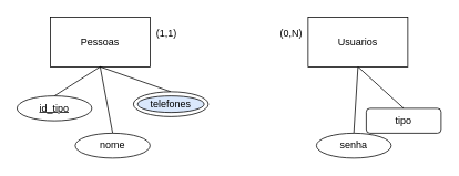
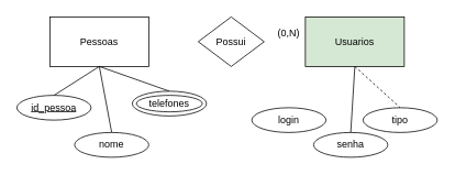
  <mxCell id="0" />
  <mxCell id="1" parent="0" />
  <mxCell id="2" value="Pessoas" style="rounded=0;whiteSpace=wrap;html=1;" parent="1" vertex="1"><mxGeometry x="60" y="20" width="120" height="60" as="geometry" /></mxCell>
- <mxCell id="3" style="rounded=0;orthogonalLoop=1;jettySize=auto;html=1;exitX=0.5;exitY=1;exitDx=0;exitDy=0;entryX=0.5;entryY=0;entryDx=0;entryDy=0;endArrow=none;endFill=0;" edge="1" parent="1" source="4" target="18"><mxGeometry relative="1" as="geometry" /></mxCell>
- <mxCell id="4" value="Usuarios" style="rounded=0;whiteSpace=wrap;html=1;" parent="1" vertex="1"><mxGeometry x="370" y="20" width="120" height="60" as="geometry" /></mxCell>
+ <mxCell id="3" style="rounded=0;orthogonalLoop=1;jettySize=auto;html=1;exitX=0.5;exitY=1;exitDx=0;exitDy=0;entryX=0.5;entryY=0;entryDx=0;entryDy=0;endArrow=none;endFill=0;dashed=1;" edge="1" parent="1" source="4" target="18"><mxGeometry relative="1" as="geometry" /></mxCell>
+ <mxCell id="4" value="Usuarios" style="rounded=0;whiteSpace=wrap;html=1;fillColor=#d5e8d4;" parent="1" vertex="1"><mxGeometry x="370" y="20" width="120" height="60" as="geometry" /></mxCell>
+ <mxCell id="5" value="Possui" style="rhombus;whiteSpace=wrap;html=1;" parent="1" vertex="1"><mxGeometry x="240" y="20" width="80" height="60" as="geometry" /></mxCell>
  <mxCell id="6" style="edgeStyle=none;rounded=0;orthogonalLoop=1;jettySize=auto;html=1;exitX=0.5;exitY=0;exitDx=0;exitDy=0;endArrow=none;endFill=0;" parent="1" source="7" edge="1"><mxGeometry relative="1" as="geometry"><mxPoint x="120" y="80" as="targetPoint" /></mxGeometry></mxCell>
- <mxCell id="7" value="id_tipo" style="ellipse;whiteSpace=wrap;html=1;fontStyle=4" parent="1" vertex="1"><mxGeometry x="20" y="115" width="90" height="30" as="geometry" /></mxCell>
+ <mxCell id="7" value="id_pessoa" style="ellipse;whiteSpace=wrap;html=1;fontStyle=4" parent="1" vertex="1"><mxGeometry x="20" y="115" width="90" height="30" as="geometry" /></mxCell>
  <mxCell id="8" style="edgeStyle=none;rounded=0;orthogonalLoop=1;jettySize=auto;html=1;exitX=0.5;exitY=0;exitDx=0;exitDy=0;endArrow=none;endFill=0;" parent="1" source="9" edge="1"><mxGeometry relative="1" as="geometry"><mxPoint x="120" y="80" as="targetPoint" /></mxGeometry></mxCell>
  <mxCell id="9" value="nome" style="ellipse;whiteSpace=wrap;html=1;" parent="1" vertex="1"><mxGeometry x="90" y="160" width="90" height="30" as="geometry" /></mxCell>
  <mxCell id="10" style="rounded=0;orthogonalLoop=1;jettySize=auto;html=1;exitX=0.5;exitY=0;exitDx=0;exitDy=0;entryX=0.5;entryY=1;entryDx=0;entryDy=0;endArrow=none;endFill=0;" parent="1" source="11" target="2" edge="1"><mxGeometry relative="1" as="geometry" /></mxCell>
  <mxCell id="11" value="nome" style="ellipse;whiteSpace=wrap;html=1;" parent="1" vertex="1"><mxGeometry x="160" y="110" width="90" height="30" as="geometry" /></mxCell>
- <mxCell id="12" value="telefones" style="ellipse;whiteSpace=wrap;html=1;fillColor=#dae8fc;" parent="1" vertex="1"><mxGeometry x="165" y="115" width="80" height="20" as="geometry" /></mxCell>
+ <mxCell id="12" value="telefones" style="ellipse;whiteSpace=wrap;html=1;" parent="1" vertex="1"><mxGeometry x="165" y="115" width="80" height="20" as="geometry" /></mxCell>
+ <mxCell id="13" value="login" style="ellipse;whiteSpace=wrap;html=1;" parent="1" vertex="1"><mxGeometry x="305" y="130" width="90" height="30" as="geometry" /></mxCell>
  <mxCell id="14" style="edgeStyle=none;rounded=0;orthogonalLoop=1;jettySize=auto;html=1;exitX=0.5;exitY=0;exitDx=0;exitDy=0;endArrow=none;endFill=0;" parent="1" source="15" edge="1"><mxGeometry relative="1" as="geometry"><mxPoint x="430" y="80" as="targetPoint" /></mxGeometry></mxCell>
  <mxCell id="15" value="senha" style="ellipse;whiteSpace=wrap;html=1;" parent="1" vertex="1"><mxGeometry x="380" y="160" width="90" height="30" as="geometry" /></mxCell>
- <mxCell id="16" value="(1,1)" style="text;html=1;strokeColor=none;fillColor=none;align=center;verticalAlign=middle;whiteSpace=wrap;rounded=0;" vertex="1" parent="1"><mxGeometry x="180" y="30" width="40" height="20" as="geometry" /></mxCell>
  <mxCell id="17" value="(0,N)" style="text;html=1;strokeColor=none;fillColor=none;align=center;verticalAlign=middle;whiteSpace=wrap;rounded=0;" vertex="1" parent="1"><mxGeometry x="330" y="30" width="40" height="20" as="geometry" /></mxCell>
- <mxCell id="18" value="tipo" style="whiteSpace=wrap;html=1;rounded=1;" vertex="1" parent="1"><mxGeometry x="440" y="130" width="90" height="30" as="geometry" /></mxCell>
+ <mxCell id="18" value="tipo" style="ellipse;whiteSpace=wrap;html=1;" vertex="1" parent="1"><mxGeometry x="440" y="130" width="90" height="30" as="geometry" /></mxCell>
